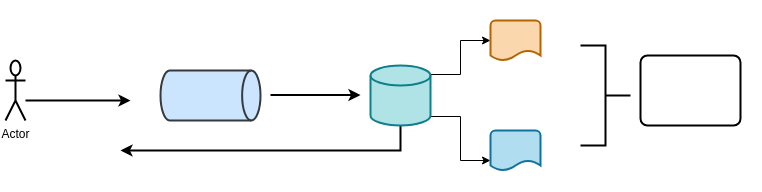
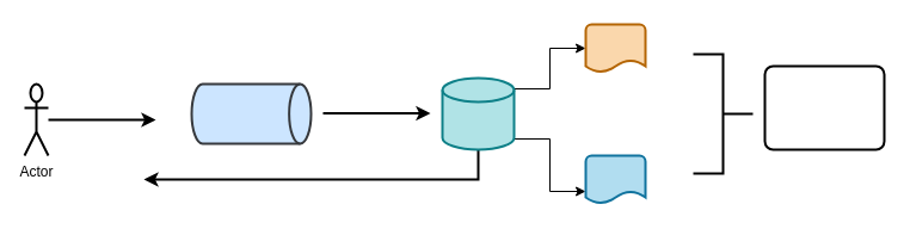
  <mxCell id="0" />
  <mxCell id="1" parent="0" />
  <mxCell id="2" style="edgeStyle=orthogonalEdgeStyle;rounded=0;orthogonalLoop=1;jettySize=auto;html=1;strokeWidth=2;" edge="1" parent="1" source="3"><mxGeometry relative="1" as="geometry"><mxPoint x="130" y="100" as="targetPoint" /><Array as="points"><mxPoint x="120" y="100" /><mxPoint x="120" y="100" /></Array></mxGeometry></mxCell>
- <mxCell id="3" value="Actor" style="shape=umlActor;verticalLabelPosition=bottom;verticalAlign=top;html=1;outlineConnect=0;strokeWidth=2;" vertex="1" parent="1"><mxGeometry x="5" y="60" width="20" height="60" as="geometry" /></mxCell>
+ <mxCell id="3" value="Actor" style="shape=umlActor;verticalLabelPosition=bottom;verticalAlign=top;html=1;outlineConnect=0;strokeWidth=2;" vertex="1" parent="1"><mxGeometry x="20" y="70" width="20" height="60" as="geometry" /></mxCell>
  <mxCell id="4" value="" style="strokeWidth=2;html=1;shape=mxgraph.flowchart.direct_data;whiteSpace=wrap;fillColor=#cce5ff;strokeColor=#36393d;" vertex="1" parent="1"><mxGeometry x="160" y="70" width="100" height="50" as="geometry" /></mxCell>
  <mxCell id="5" style="edgeStyle=orthogonalEdgeStyle;rounded=0;orthogonalLoop=1;jettySize=auto;html=1;strokeWidth=2;" edge="1" parent="1" source="8"><mxGeometry relative="1" as="geometry"><mxPoint x="120" y="150" as="targetPoint" /><Array as="points"><mxPoint x="400" y="150" /><mxPoint x="150" y="150" /></Array></mxGeometry></mxCell>
  <mxCell id="6" style="edgeStyle=orthogonalEdgeStyle;rounded=0;orthogonalLoop=1;jettySize=auto;html=1;exitX=1;exitY=0.15;exitDx=0;exitDy=0;exitPerimeter=0;entryX=0;entryY=0.5;entryDx=0;entryDy=0;entryPerimeter=0;strokeWidth=1;" edge="1" parent="1" source="8" target="9"><mxGeometry relative="1" as="geometry" /></mxCell>
  <mxCell id="7" style="edgeStyle=orthogonalEdgeStyle;rounded=0;orthogonalLoop=1;jettySize=auto;html=1;exitX=1;exitY=0.85;exitDx=0;exitDy=0;exitPerimeter=0;entryX=0;entryY=0.75;entryDx=0;entryDy=0;entryPerimeter=0;strokeWidth=1;" edge="1" parent="1" source="8" target="10"><mxGeometry relative="1" as="geometry" /></mxCell>
  <mxCell id="8" value="" style="strokeWidth=2;html=1;shape=mxgraph.flowchart.database;whiteSpace=wrap;fillColor=#b0e3e6;strokeColor=#0e8088;" vertex="1" parent="1"><mxGeometry x="370" y="65" width="60" height="60" as="geometry" /></mxCell>
  <mxCell id="9" value="" style="strokeWidth=2;html=1;shape=mxgraph.flowchart.document2;whiteSpace=wrap;size=0.25;fillColor=#fad7ac;strokeColor=#b46504;" vertex="1" parent="1"><mxGeometry x="490" y="20" width="50" height="40" as="geometry" /></mxCell>
  <mxCell id="10" value="" style="strokeWidth=2;html=1;shape=mxgraph.flowchart.document2;whiteSpace=wrap;size=0.25;fillColor=#b1ddf0;strokeColor=#10739e;" vertex="1" parent="1"><mxGeometry x="490" y="130" width="50" height="40" as="geometry" /></mxCell>
  <mxCell id="11" style="edgeStyle=orthogonalEdgeStyle;rounded=0;orthogonalLoop=1;jettySize=auto;html=1;strokeWidth=2;" edge="1" parent="1"><mxGeometry relative="1" as="geometry"><mxPoint x="360" y="94.5" as="targetPoint" /><mxPoint x="270" y="94.5" as="sourcePoint" /><Array as="points"><mxPoint x="320" y="94.5" /><mxPoint x="320" y="94.5" /></Array></mxGeometry></mxCell>
  <mxCell id="12" value="" style="rounded=1;whiteSpace=wrap;html=1;absoluteArcSize=1;arcSize=14;strokeWidth=2;" vertex="1" parent="1"><mxGeometry x="640" y="55" width="100" height="70" as="geometry" /></mxCell>
  <mxCell id="13" value="" style="strokeWidth=2;html=1;shape=mxgraph.flowchart.annotation_2;align=left;labelPosition=right;pointerEvents=1;rotation=-180;" vertex="1" parent="1"><mxGeometry x="580" y="45" width="50" height="100" as="geometry" /></mxCell>
